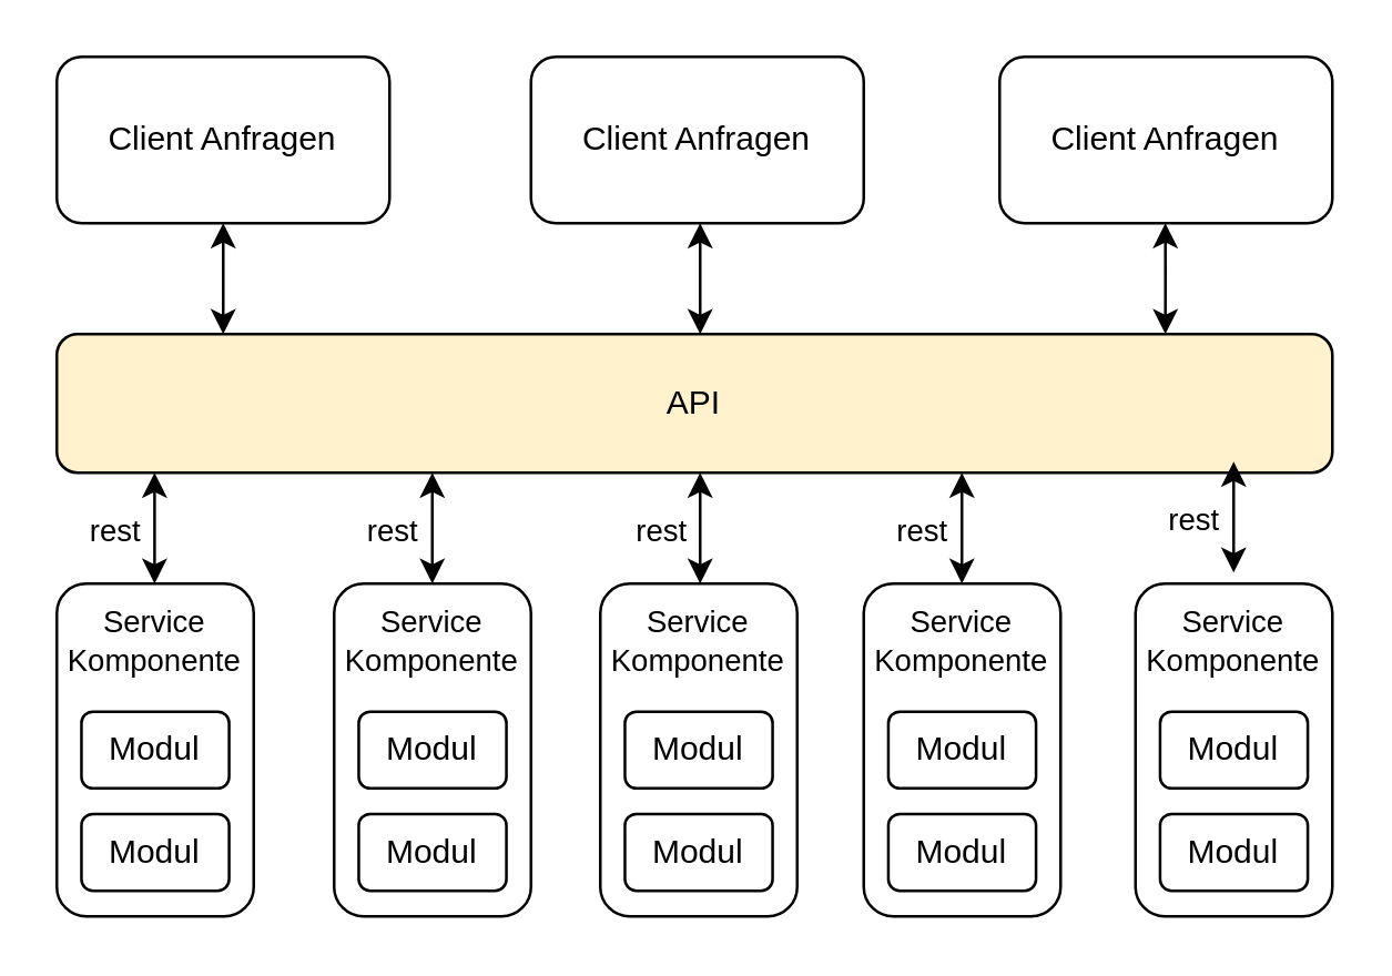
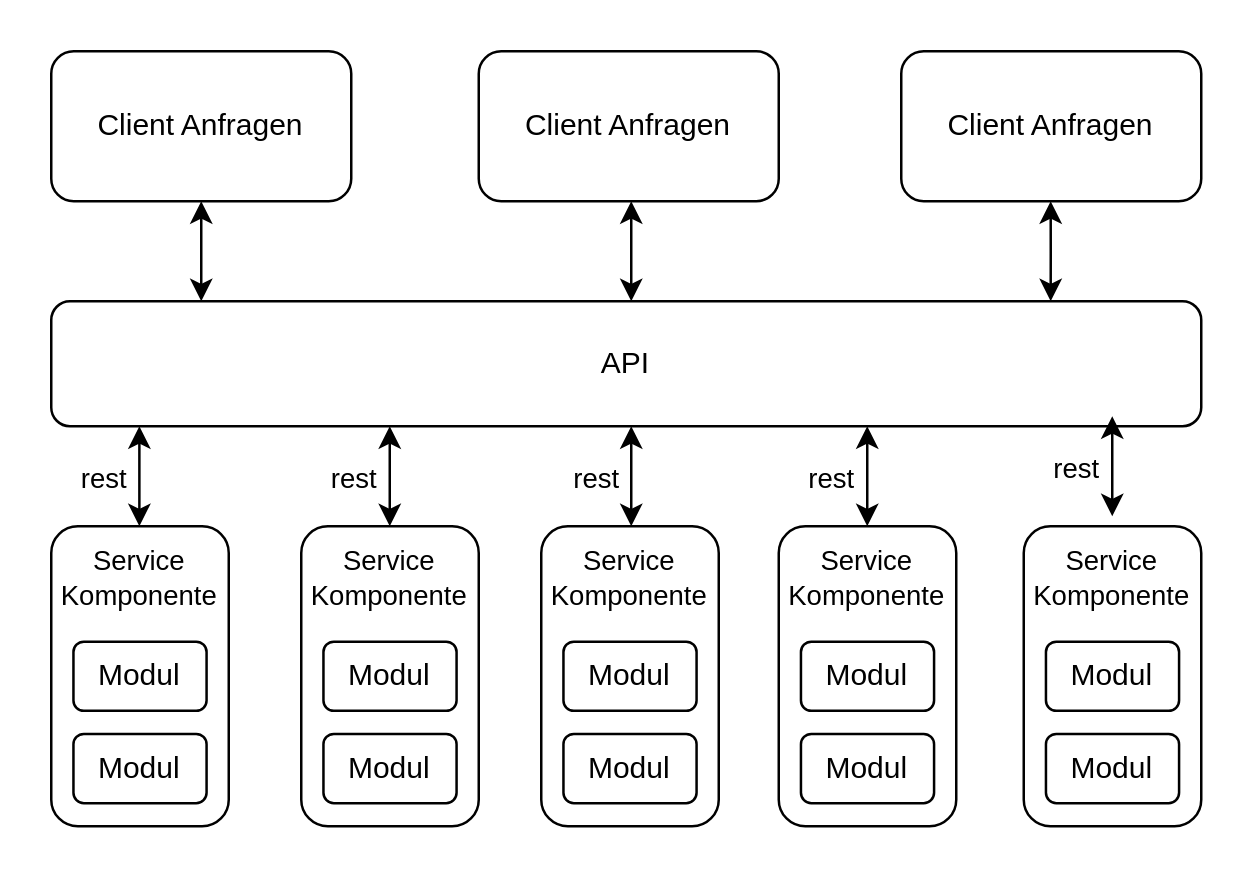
  <mxCell id="0" />
  <mxCell id="1" parent="0" />
  <mxCell id="2" value="Client Anfragen" style="rounded=1;whiteSpace=wrap;html=1;" vertex="1" parent="1"><mxGeometry x="20" y="20" width="120" height="60" as="geometry" /></mxCell>
  <mxCell id="3" value="Client Anfragen" style="rounded=1;whiteSpace=wrap;html=1;" vertex="1" parent="1"><mxGeometry x="191" y="20" width="120" height="60" as="geometry" /></mxCell>
  <mxCell id="4" value="Client Anfragen" style="rounded=1;whiteSpace=wrap;html=1;" vertex="1" parent="1"><mxGeometry x="360" y="20" width="120" height="60" as="geometry" /></mxCell>
- <mxCell id="5" value="API" style="rounded=1;whiteSpace=wrap;html=1;movable=0;resizable=0;rotatable=0;deletable=0;editable=0;locked=1;connectable=0;fillColor=#fff2cc;" vertex="1" parent="1"><mxGeometry x="20" y="120" width="460" height="50" as="geometry" /></mxCell>
+ <mxCell id="5" value="API" style="rounded=1;whiteSpace=wrap;html=1;movable=0;resizable=0;rotatable=0;deletable=0;editable=0;locked=1;connectable=0;" vertex="1" parent="1"><mxGeometry x="20" y="120" width="460" height="50" as="geometry" /></mxCell>
  <mxCell id="6" style="edgeStyle=orthogonalEdgeStyle;rounded=0;orthogonalLoop=1;jettySize=auto;html=1;startArrow=classic;startFill=1;" edge="1" parent="1" source="2"><mxGeometry relative="1" as="geometry"><mxPoint x="80" y="120" as="targetPoint" /></mxGeometry></mxCell>
  <mxCell id="7" style="edgeStyle=orthogonalEdgeStyle;rounded=0;orthogonalLoop=1;jettySize=auto;html=1;startArrow=classic;startFill=1;" edge="1" parent="1"><mxGeometry relative="1" as="geometry"><mxPoint x="252" y="80" as="sourcePoint" /><mxPoint x="252" y="120" as="targetPoint" /><Array as="points"><mxPoint x="252" y="101" /><mxPoint x="252" y="101" /></Array></mxGeometry></mxCell>
  <mxCell id="8" style="edgeStyle=orthogonalEdgeStyle;rounded=0;orthogonalLoop=1;jettySize=auto;html=1;startArrow=classic;startFill=1;" edge="1" parent="1"><mxGeometry relative="1" as="geometry"><mxPoint x="419.77" y="80" as="sourcePoint" /><mxPoint x="419.77" y="120" as="targetPoint" /><Array as="points"><mxPoint x="420" y="101" /><mxPoint x="420" y="101" /></Array></mxGeometry></mxCell>
  <mxCell id="9" value="" style="group;movable=0;resizable=0;rotatable=0;deletable=0;editable=0;locked=1;connectable=0;" vertex="1" connectable="0" parent="1"><mxGeometry x="120" y="210" width="71" height="120" as="geometry" /></mxCell>
  <mxCell id="10" value="&lt;font style=&quot;font-size: 11px;&quot;&gt;Service Komponente&lt;/font&gt;" style="rounded=1;whiteSpace=wrap;html=1;verticalAlign=top;movable=0;resizable=0;rotatable=0;deletable=0;editable=0;locked=1;connectable=0;" vertex="1" parent="9"><mxGeometry width="71" height="120" as="geometry" /></mxCell>
  <mxCell id="11" value="Modul" style="rounded=1;whiteSpace=wrap;html=1;movable=0;resizable=0;rotatable=0;deletable=0;editable=0;locked=1;connectable=0;" vertex="1" parent="9"><mxGeometry x="8.875" y="46.154" width="53.25" height="27.692" as="geometry" /></mxCell>
  <mxCell id="12" value="Modul" style="rounded=1;whiteSpace=wrap;html=1;movable=0;resizable=0;rotatable=0;deletable=0;editable=0;locked=1;connectable=0;" vertex="1" parent="9"><mxGeometry x="8.875" y="83.077" width="53.25" height="27.692" as="geometry" /></mxCell>
  <mxCell id="13" value="" style="group;movable=0;resizable=0;rotatable=0;deletable=0;editable=0;locked=1;connectable=0;" vertex="1" connectable="0" parent="1"><mxGeometry x="216" y="210" width="71" height="120" as="geometry" /></mxCell>
  <mxCell id="14" value="&lt;font style=&quot;font-size: 11px;&quot;&gt;Service Komponente&lt;/font&gt;" style="rounded=1;whiteSpace=wrap;html=1;verticalAlign=top;movable=0;resizable=0;rotatable=0;deletable=0;editable=0;locked=1;connectable=0;" vertex="1" parent="13"><mxGeometry width="71" height="120" as="geometry" /></mxCell>
  <mxCell id="15" value="Modul" style="rounded=1;whiteSpace=wrap;html=1;movable=0;resizable=0;rotatable=0;deletable=0;editable=0;locked=1;connectable=0;" vertex="1" parent="13"><mxGeometry x="8.875" y="46.154" width="53.25" height="27.692" as="geometry" /></mxCell>
  <mxCell id="16" value="Modul" style="rounded=1;whiteSpace=wrap;html=1;movable=0;resizable=0;rotatable=0;deletable=0;editable=0;locked=1;connectable=0;" vertex="1" parent="13"><mxGeometry x="8.875" y="83.077" width="53.25" height="27.692" as="geometry" /></mxCell>
  <mxCell id="17" value="" style="group;movable=0;resizable=0;rotatable=0;deletable=0;editable=0;locked=1;connectable=0;" vertex="1" connectable="0" parent="1"><mxGeometry x="20" y="210" width="71" height="120" as="geometry" /></mxCell>
  <mxCell id="18" value="&lt;font style=&quot;font-size: 11px;&quot;&gt;Service Komponente&lt;/font&gt;" style="rounded=1;whiteSpace=wrap;html=1;verticalAlign=top;movable=0;resizable=0;rotatable=0;deletable=0;editable=0;locked=1;connectable=0;" vertex="1" parent="17"><mxGeometry width="71" height="120" as="geometry" /></mxCell>
  <mxCell id="19" value="Modul" style="rounded=1;whiteSpace=wrap;html=1;movable=0;resizable=0;rotatable=0;deletable=0;editable=0;locked=1;connectable=0;" vertex="1" parent="17"><mxGeometry x="8.875" y="46.154" width="53.25" height="27.692" as="geometry" /></mxCell>
  <mxCell id="20" value="Modul" style="rounded=1;whiteSpace=wrap;html=1;movable=0;resizable=0;rotatable=0;deletable=0;editable=0;locked=1;connectable=0;" vertex="1" parent="17"><mxGeometry x="8.875" y="83.077" width="53.25" height="27.692" as="geometry" /></mxCell>
  <mxCell id="21" value="" style="group;movable=0;resizable=0;rotatable=0;deletable=0;editable=0;locked=1;connectable=0;" vertex="1" connectable="0" parent="1"><mxGeometry x="311" y="210" width="71" height="120" as="geometry" /></mxCell>
  <mxCell id="22" value="&lt;font style=&quot;font-size: 11px;&quot;&gt;Service Komponente&lt;/font&gt;" style="rounded=1;whiteSpace=wrap;html=1;verticalAlign=top;movable=0;resizable=0;rotatable=0;deletable=0;editable=0;locked=1;connectable=0;" vertex="1" parent="21"><mxGeometry width="71" height="120" as="geometry" /></mxCell>
  <mxCell id="23" value="Modul" style="rounded=1;whiteSpace=wrap;html=1;movable=0;resizable=0;rotatable=0;deletable=0;editable=0;locked=1;connectable=0;" vertex="1" parent="21"><mxGeometry x="8.875" y="46.154" width="53.25" height="27.692" as="geometry" /></mxCell>
  <mxCell id="24" value="Modul" style="rounded=1;whiteSpace=wrap;html=1;movable=0;resizable=0;rotatable=0;deletable=0;editable=0;locked=1;connectable=0;" vertex="1" parent="21"><mxGeometry x="8.875" y="83.077" width="53.25" height="27.692" as="geometry" /></mxCell>
  <mxCell id="25" value="" style="group;movable=0;resizable=0;rotatable=0;deletable=0;editable=0;locked=1;connectable=0;" vertex="1" connectable="0" parent="1"><mxGeometry x="409" y="210" width="71" height="120" as="geometry" /></mxCell>
  <mxCell id="26" value="&lt;font style=&quot;font-size: 11px;&quot;&gt;Service Komponente&lt;/font&gt;" style="rounded=1;whiteSpace=wrap;html=1;verticalAlign=top;movable=0;resizable=0;rotatable=0;deletable=0;editable=0;locked=1;connectable=0;" vertex="1" parent="25"><mxGeometry width="71" height="120" as="geometry" /></mxCell>
  <mxCell id="27" value="Modul" style="rounded=1;whiteSpace=wrap;html=1;movable=0;resizable=0;rotatable=0;deletable=0;editable=0;locked=1;connectable=0;" vertex="1" parent="25"><mxGeometry x="8.875" y="46.154" width="53.25" height="27.692" as="geometry" /></mxCell>
  <mxCell id="28" value="Modul" style="rounded=1;whiteSpace=wrap;html=1;movable=0;resizable=0;rotatable=0;deletable=0;editable=0;locked=1;connectable=0;" vertex="1" parent="25"><mxGeometry x="8.875" y="83.077" width="53.25" height="27.692" as="geometry" /></mxCell>
  <mxCell id="29" style="rounded=0;orthogonalLoop=1;jettySize=auto;html=1;startArrow=classic;startFill=1;" edge="1" parent="1"><mxGeometry relative="1" as="geometry"><mxPoint x="55.25" y="170" as="sourcePoint" /><mxPoint x="55.25" y="210" as="targetPoint" /></mxGeometry></mxCell>
  <mxCell id="30" value="rest" style="edgeLabel;html=1;align=center;verticalAlign=middle;resizable=0;points=[];" vertex="1" connectable="0" parent="29"><mxGeometry x="0.022" relative="1" as="geometry"><mxPoint x="-15" as="offset" /></mxGeometry></mxCell>
  <mxCell id="31" style="rounded=0;orthogonalLoop=1;jettySize=auto;html=1;startArrow=classic;startFill=1;" edge="1" parent="1"><mxGeometry relative="1" as="geometry"><mxPoint x="155.4" y="170" as="sourcePoint" /><mxPoint x="155.4" y="210" as="targetPoint" /></mxGeometry></mxCell>
  <mxCell id="32" value="rest" style="edgeLabel;html=1;align=center;verticalAlign=middle;resizable=0;points=[];" vertex="1" connectable="0" parent="31"><mxGeometry x="0.022" relative="1" as="geometry"><mxPoint x="-15" as="offset" /></mxGeometry></mxCell>
  <mxCell id="33" style="rounded=0;orthogonalLoop=1;jettySize=auto;html=1;startArrow=classic;startFill=1;" edge="1" parent="1"><mxGeometry relative="1" as="geometry"><mxPoint x="252" y="170" as="sourcePoint" /><mxPoint x="252" y="210" as="targetPoint" /></mxGeometry></mxCell>
  <mxCell id="34" value="rest" style="edgeLabel;html=1;align=center;verticalAlign=middle;resizable=0;points=[];" vertex="1" connectable="0" parent="33"><mxGeometry x="0.022" relative="1" as="geometry"><mxPoint x="-15" as="offset" /></mxGeometry></mxCell>
  <mxCell id="35" style="rounded=0;orthogonalLoop=1;jettySize=auto;html=1;startArrow=classic;startFill=1;" edge="1" parent="1"><mxGeometry relative="1" as="geometry"><mxPoint x="346.4" y="170" as="sourcePoint" /><mxPoint x="346.4" y="210" as="targetPoint" /></mxGeometry></mxCell>
  <mxCell id="36" value="rest" style="edgeLabel;html=1;align=center;verticalAlign=middle;resizable=0;points=[];" vertex="1" connectable="0" parent="35"><mxGeometry x="0.022" relative="1" as="geometry"><mxPoint x="-15" as="offset" /></mxGeometry></mxCell>
  <mxCell id="37" style="rounded=0;orthogonalLoop=1;jettySize=auto;html=1;startArrow=classic;startFill=1;" edge="1" parent="1"><mxGeometry relative="1" as="geometry"><mxPoint x="444.4" y="166" as="sourcePoint" /><mxPoint x="444.4" y="206" as="targetPoint" /></mxGeometry></mxCell>
  <mxCell id="38" value="rest" style="edgeLabel;html=1;align=center;verticalAlign=middle;resizable=0;points=[];" vertex="1" connectable="0" parent="37"><mxGeometry x="0.022" relative="1" as="geometry"><mxPoint x="-15" as="offset" /></mxGeometry></mxCell>
